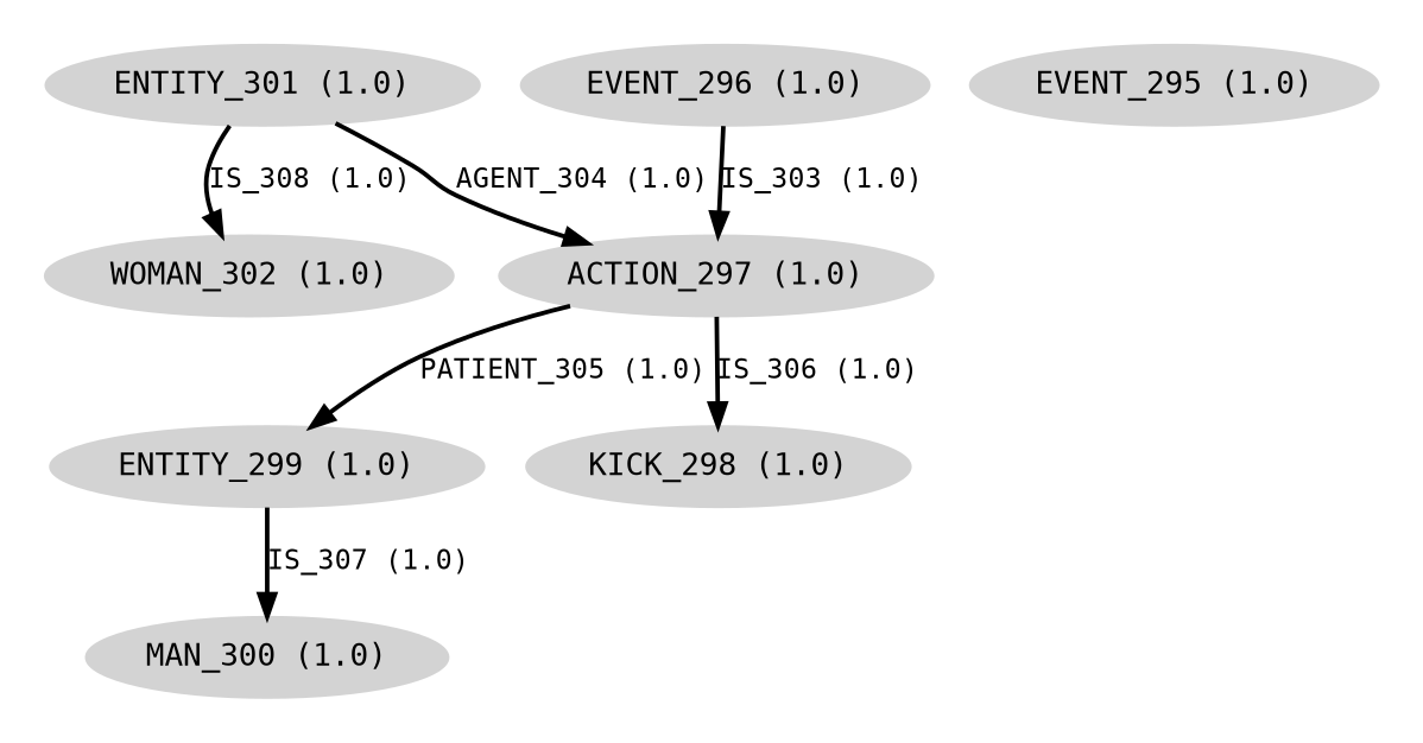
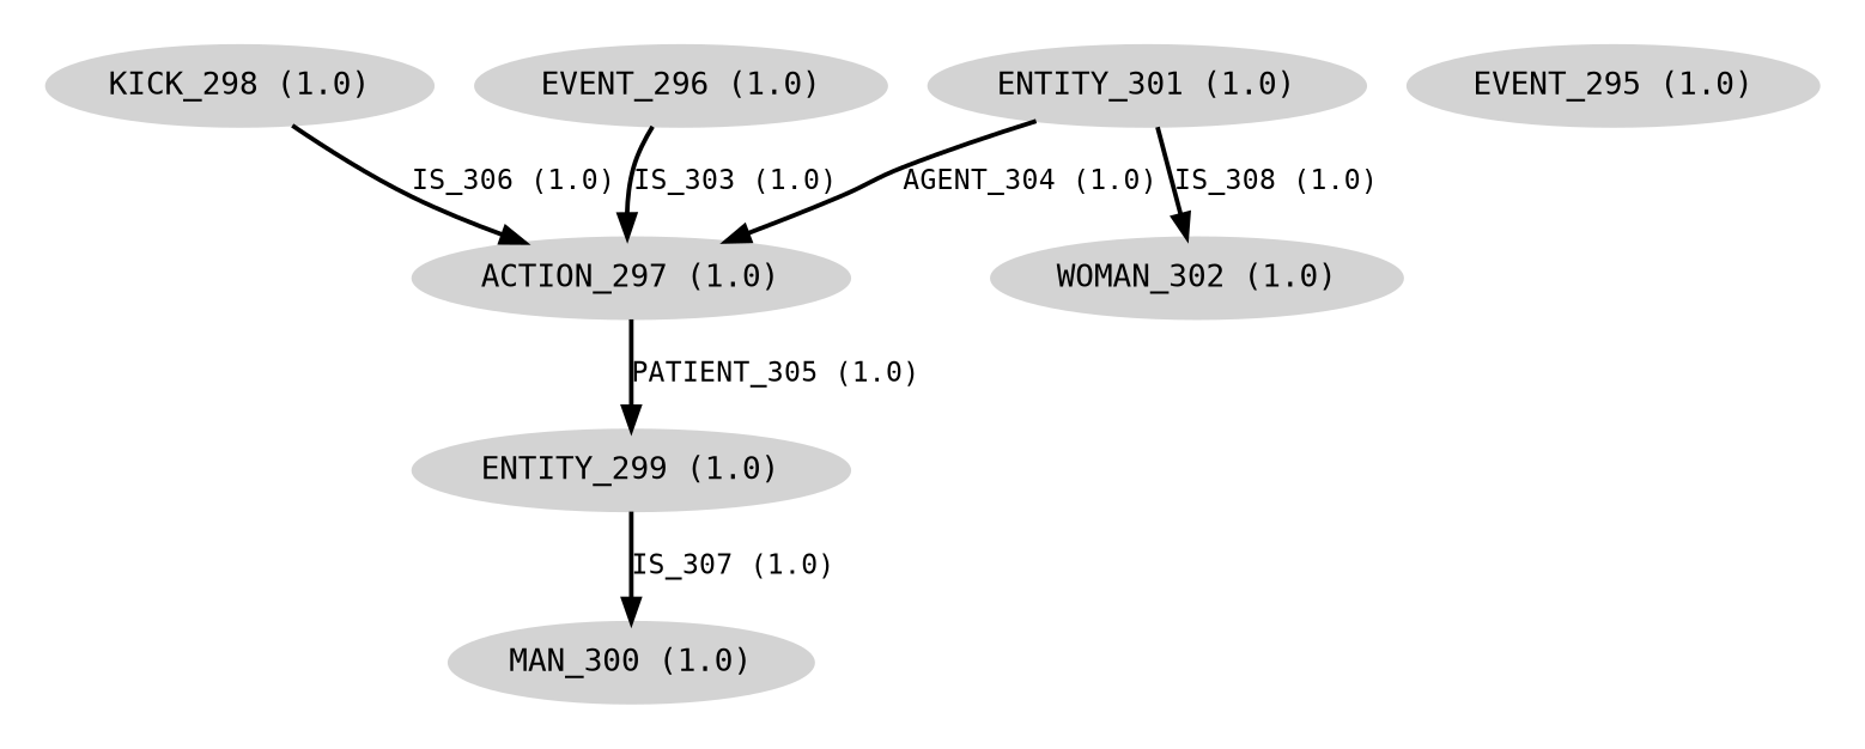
  digraph {
    compound=true
    fontname="Roboto Condensed"
    labeljust=l
    penwidth=2
    rankdir=TB
    style=rounded
    node [color=lightgrey fillcolor=lightgrey fontname="Roboto Condensed" fontsize=14 shape=oval style=filled]
    edge [fontname="Roboto Condensed" fontsize=12 penwidth=2 style=filled]
    n1 [label=<<FONT FACE="consolas">MAN_300 (1.0)</FONT>>]
    n2 [label=<<FONT FACE="consolas">EVENT_295 (1.0)</FONT>>]
    n3 [label=<<FONT FACE="consolas">EVENT_296 (1.0)</FONT>>]
    n4 [label=<<FONT FACE="consolas">ACTION_297 (1.0)</FONT>>]
    n5 [label=<<FONT FACE="consolas">ENTITY_299 (1.0)</FONT>>]
    n6 [label=<<FONT FACE="consolas">ENTITY_301 (1.0)</FONT>>]
    n7 [label=<<FONT FACE="consolas">KICK_298 (1.0)</FONT>>]
    n8 [label=<<FONT FACE="consolas">WOMAN_302 (1.0)</FONT>>]
    subgraph cluster_1 {
      color=white
      fillcolor=white
      n1
      n2
      n3
      n4
      n5
      n6
      n7
      n8
    }
    n3 -> n4 [label=<<FONT FACE="consolas">IS_303 (1.0)</FONT>>]
    n4 -> n5 [label=<<FONT FACE="consolas">PATIENT_305 (1.0)</FONT>>]
-   n4 -> n7 [label=<<FONT FACE="consolas">IS_306 (1.0)</FONT>>]
+   n7 -> n4 [label=<<FONT FACE="consolas">IS_306 (1.0)</FONT>>]
    n5 -> n1 [label=<<FONT FACE="consolas">IS_307 (1.0)</FONT>>]
    n6 -> n4 [label=<<FONT FACE="consolas">AGENT_304 (1.0)</FONT>>]
    n6 -> n8 [label=<<FONT FACE="consolas">IS_308 (1.0)</FONT>>]
  }
